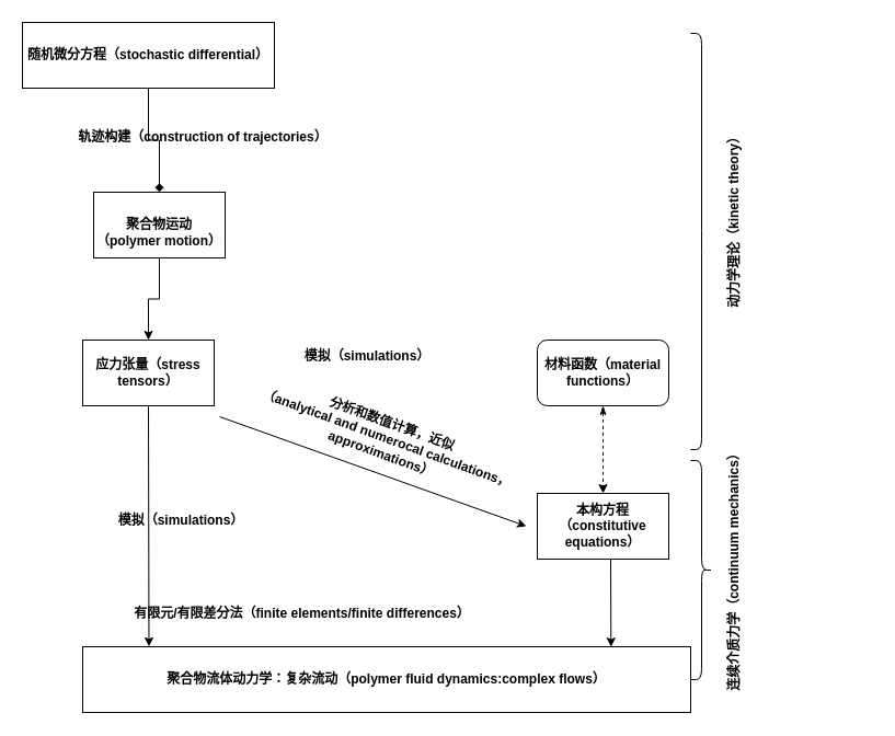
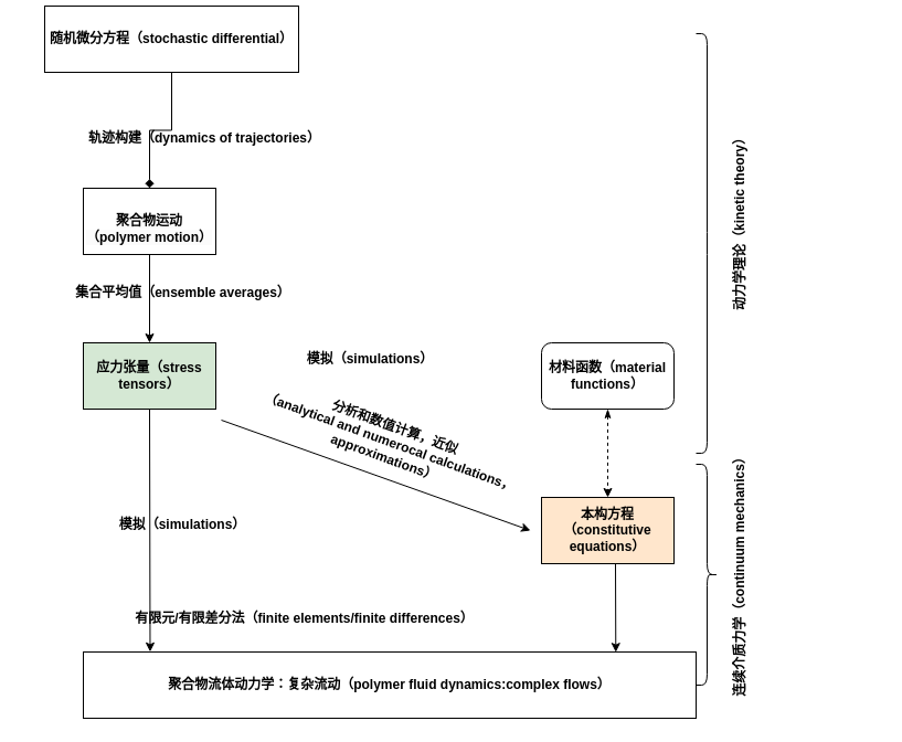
  <mxCell id="0" />
  <mxCell id="1" parent="0" />
  <mxCell id="2" value="" style="edgeStyle=orthogonalEdgeStyle;rounded=0;orthogonalLoop=1;jettySize=auto;html=1;endArrow=diamond;" edge="1" parent="1" source="3" target="6"><mxGeometry relative="1" as="geometry" /></mxCell>
- <mxCell id="3" value="&lt;b&gt;随机微分方程（stochastic differential）&lt;/b&gt;" style="rounded=0;whiteSpace=wrap;html=1;" vertex="1" parent="1"><mxGeometry x="20" width="230" height="60" as="geometry" y="20" /></mxCell>
- <mxCell id="4" value="&lt;b&gt;应力张量（stress tensors）&lt;/b&gt;" style="whiteSpace=wrap;html=1;rounded=0;" vertex="1" parent="1"><mxGeometry x="75" y="310" width="120" height="60" as="geometry" /></mxCell>
+ <mxCell id="3" value="&lt;b&gt;随机微分方程（stochastic differential）&lt;/b&gt;" style="rounded=0;whiteSpace=wrap;html=1;" vertex="1" parent="1"><mxGeometry x="40" y="5" width="230" height="60" as="geometry" /></mxCell>
+ <mxCell id="4" value="&lt;b&gt;应力张量（stress tensors）&lt;/b&gt;" style="whiteSpace=wrap;html=1;rounded=0;fillColor=#d5e8d4;" vertex="1" parent="1"><mxGeometry x="75" y="310" width="120" height="60" as="geometry" /></mxCell>
  <mxCell id="5" value="" style="edgeStyle=orthogonalEdgeStyle;rounded=0;orthogonalLoop=1;jettySize=auto;html=1;" edge="1" parent="1" source="6" target="4"><mxGeometry relative="1" as="geometry" /></mxCell>
- <mxCell id="6" value="&lt;b&gt;&lt;br&gt;&lt;span style=&quot;color: rgb(0, 0, 0); font-family: Helvetica; font-size: 12px; font-style: normal; font-variant-ligatures: normal; font-variant-caps: normal; letter-spacing: normal; orphans: 2; text-align: center; text-indent: 0px; text-transform: none; widows: 2; word-spacing: 0px; -webkit-text-stroke-width: 0px; background-color: rgb(251, 251, 251); text-decoration-thickness: initial; text-decoration-style: initial; text-decoration-color: initial; float: none; display: inline !important;&quot;&gt;聚合物运动（polymer motion）&lt;/span&gt;&lt;br&gt;&lt;/b&gt;" style="whiteSpace=wrap;html=1;rounded=0;" vertex="1" parent="1"><mxGeometry x="85" y="175" width="120" height="60" as="geometry" /></mxCell>
+ <mxCell id="6" value="&lt;b&gt;&lt;br&gt;&lt;span style=&quot;color: rgb(0, 0, 0); font-family: Helvetica; font-size: 12px; font-style: normal; font-variant-ligatures: normal; font-variant-caps: normal; letter-spacing: normal; orphans: 2; text-align: center; text-indent: 0px; text-transform: none; widows: 2; word-spacing: 0px; -webkit-text-stroke-width: 0px; background-color: rgb(251, 251, 251); text-decoration-thickness: initial; text-decoration-style: initial; text-decoration-color: initial; float: none; display: inline !important;&quot;&gt;聚合物运动（polymer motion）&lt;/span&gt;&lt;br&gt;&lt;/b&gt;" style="whiteSpace=wrap;html=1;rounded=0;" vertex="1" parent="1"><mxGeometry x="75" y="170" width="120" height="60" as="geometry" /></mxCell>
  <mxCell id="7" value="&lt;b&gt;聚合物流体动力学：复杂流动（polymer fluid dynamics:complex flows）&lt;/b&gt;" style="whiteSpace=wrap;html=1;rounded=0;" vertex="1" parent="1"><mxGeometry x="75" y="590" width="555" height="60" as="geometry" /></mxCell>
  <mxCell id="8" value="" style="edgeStyle=orthogonalEdgeStyle;rounded=0;orthogonalLoop=1;jettySize=auto;html=1;startArrow=classicThin;startFill=1;dashed=1;" edge="1" parent="1" source="9" target="10"><mxGeometry relative="1" as="geometry" /></mxCell>
  <mxCell id="9" value="&lt;b&gt;材料函数（material functions）&lt;/b&gt;" style="whiteSpace=wrap;html=1;rounded=1;" vertex="1" parent="1"><mxGeometry x="490" y="310" width="120" height="60" as="geometry" /></mxCell>
- <mxCell id="10" value="&lt;b&gt;本构方程（constitutive equations）&lt;/b&gt;" style="whiteSpace=wrap;html=1;rounded=0;" vertex="1" parent="1"><mxGeometry x="490" y="450" width="120" height="60" as="geometry" /></mxCell>
+ <mxCell id="10" value="&lt;b&gt;本构方程（constitutive equations）&lt;/b&gt;" style="whiteSpace=wrap;html=1;rounded=0;fillColor=#ffe6cc;" vertex="1" parent="1"><mxGeometry x="490" y="450" width="120" height="60" as="geometry" /></mxCell>
  <mxCell id="11" value="" style="endArrow=classic;html=1;rounded=0;entryX=0.869;entryY=0.003;entryDx=0;entryDy=0;entryPerimeter=0;" edge="1" parent="1" target="7"><mxGeometry width="50" height="50" relative="1" as="geometry"><mxPoint x="557" y="510" as="sourcePoint" /><mxPoint x="320" y="450" as="targetPoint" /></mxGeometry></mxCell>
  <mxCell id="12" value="" style="endArrow=classic;html=1;rounded=0;exitX=0.5;exitY=1;exitDx=0;exitDy=0;entryX=0.109;entryY=-0.003;entryDx=0;entryDy=0;entryPerimeter=0;" edge="1" parent="1" source="4" target="7"><mxGeometry width="50" height="50" relative="1" as="geometry"><mxPoint x="270" y="470" as="sourcePoint" /><mxPoint x="320" y="420" as="targetPoint" /></mxGeometry></mxCell>
- <mxCell id="13" value="&lt;b&gt;轨迹构建（construction of trajectories）&lt;/b&gt;" style="text;html=1;strokeColor=none;fillColor=none;align=center;verticalAlign=middle;whiteSpace=wrap;rounded=0;" vertex="1" parent="1"><mxGeometry x="60" y="110" width="250" height="30" as="geometry" /></mxCell>
+ <mxCell id="13" value="&lt;b&gt;轨迹构建（dynamics of trajectories）&lt;/b&gt;" style="text;html=1;strokeColor=none;fillColor=none;align=center;verticalAlign=middle;whiteSpace=wrap;rounded=0;" vertex="1" parent="1"><mxGeometry x="60" y="110" width="250" height="30" as="geometry" /></mxCell>
+ <mxCell id="14" value="&lt;b&gt;集合平均值（ensemble averages）&lt;/b&gt;" style="text;html=1;align=center;verticalAlign=middle;resizable=0;points=[];autosize=1;strokeColor=none;fillColor=none;" vertex="1" parent="1"><mxGeometry x="55" y="250" width="220" height="30" as="geometry" /></mxCell>
  <mxCell id="15" value="&lt;b&gt;模拟（simulations）&lt;/b&gt;" style="text;html=1;strokeColor=none;fillColor=none;align=center;verticalAlign=middle;whiteSpace=wrap;rounded=0;" vertex="1" parent="1"><mxGeometry x="270" y="310" width="130" height="30" as="geometry" /></mxCell>
  <mxCell id="16" value="&lt;b&gt;模拟（simulations）&lt;/b&gt;" style="text;html=1;strokeColor=none;fillColor=none;align=center;verticalAlign=middle;whiteSpace=wrap;rounded=0;" vertex="1" parent="1"><mxGeometry x="100" y="460" width="130" height="30" as="geometry" /></mxCell>
  <mxCell id="17" value="&lt;b&gt;有限元/有限差分法（finite elements/finite differences）&lt;/b&gt;" style="text;html=1;align=center;verticalAlign=middle;resizable=0;points=[];autosize=1;strokeColor=none;fillColor=none;" vertex="1" parent="1"><mxGeometry x="110" y="545" width="330" height="30" as="geometry" /></mxCell>
  <mxCell id="18" value="&lt;b&gt;分析和数值计算，近似&lt;br&gt;（analytical and numerocal calculations，approximations）&lt;/b&gt;" style="text;html=1;strokeColor=none;fillColor=none;align=center;verticalAlign=middle;whiteSpace=wrap;rounded=0;rotation=20;" vertex="1" parent="1"><mxGeometry x="187.5" y="380" width="330" height="40" as="geometry" /></mxCell>
  <mxCell id="19" value="" style="endArrow=classic;html=1;rounded=0;" edge="1" parent="1"><mxGeometry width="50" height="50" relative="1" as="geometry"><mxPoint x="200" y="380" as="sourcePoint" /><mxPoint x="480" y="480" as="targetPoint" /></mxGeometry></mxCell>
  <mxCell id="20" value="" style="shape=curlyBracket;whiteSpace=wrap;html=1;rounded=1;flipH=1;labelPosition=right;verticalLabelPosition=middle;align=left;verticalAlign=middle;size=0;" vertex="1" parent="1"><mxGeometry x="630" y="30" width="10" height="380" as="geometry" /></mxCell>
  <mxCell id="21" value="" style="shape=curlyBracket;whiteSpace=wrap;html=1;rounded=1;flipH=1;labelPosition=right;verticalLabelPosition=middle;align=left;verticalAlign=middle;" vertex="1" parent="1"><mxGeometry x="630" y="420" width="20" height="200" as="geometry" /></mxCell>
  <mxCell id="22" value="&lt;b&gt;连续介质力学（continuum mechanics）&lt;/b&gt;" style="text;html=1;align=center;verticalAlign=middle;resizable=0;points=[];autosize=1;strokeColor=none;fillColor=none;rotation=-90;" vertex="1" parent="1"><mxGeometry x="545" y="505" width="250" height="30" as="geometry" /></mxCell>
  <mxCell id="23" value="动力学理论（kinetic theory）" style="text;html=1;strokeColor=none;fillColor=none;align=center;verticalAlign=middle;whiteSpace=wrap;rounded=0;rotation=-90;fontStyle=1" vertex="1" parent="1"><mxGeometry x="555" y="185" width="230" height="30" as="geometry" /></mxCell>
